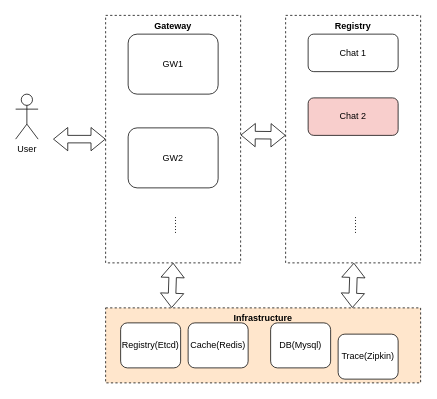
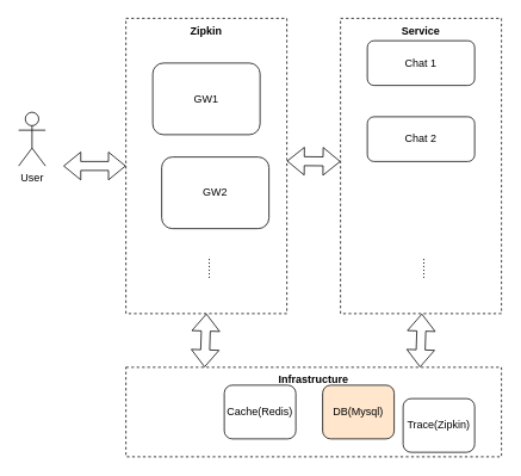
  <mxCell id="0" />
  <mxCell id="1" parent="0" />
- <mxCell id="2" value="Gateway" style="rounded=0;whiteSpace=wrap;html=1;fontStyle=1;horizontal=1;verticalAlign=top;dashed=1;" vertex="1" parent="1"><mxGeometry x="140" y="20" width="180" height="330" as="geometry" /></mxCell>
- <mxCell id="3" value="Registry" style="rounded=0;whiteSpace=wrap;html=1;fontStyle=1;horizontal=1;verticalAlign=top;dashed=1;" vertex="1" parent="1"><mxGeometry x="380" y="20" width="180" height="330" as="geometry" /></mxCell>
- <mxCell id="4" value="Infrastructure" style="rounded=0;whiteSpace=wrap;html=1;fontStyle=1;horizontal=1;verticalAlign=top;dashed=1;fillColor=#ffe6cc;" vertex="1" parent="1"><mxGeometry x="140" y="410" width="420" height="100" as="geometry" /></mxCell>
- <mxCell id="5" value="Registry(Etcd)" style="rounded=1;whiteSpace=wrap;html=1;" vertex="1" parent="1"><mxGeometry x="160" y="430" width="80" height="60" as="geometry" /></mxCell>
+ <mxCell id="2" value="Zipkin" style="rounded=0;whiteSpace=wrap;html=1;fontStyle=1;horizontal=1;verticalAlign=top;dashed=1;" vertex="1" parent="1"><mxGeometry x="140" y="20" width="180" height="330" as="geometry" /></mxCell>
+ <mxCell id="3" value="Service" style="rounded=0;whiteSpace=wrap;html=1;fontStyle=1;horizontal=1;verticalAlign=top;dashed=1;" vertex="1" parent="1"><mxGeometry x="380" y="20" width="180" height="330" as="geometry" /></mxCell>
+ <mxCell id="4" value="Infrastructure" style="rounded=0;whiteSpace=wrap;html=1;fontStyle=1;horizontal=1;verticalAlign=top;dashed=1;" vertex="1" parent="1"><mxGeometry x="140" y="410" width="420" height="100" as="geometry" /></mxCell>
  <mxCell id="6" value="Cache(Redis)" style="rounded=1;whiteSpace=wrap;html=1;" vertex="1" parent="1"><mxGeometry x="250" y="430" width="80" height="60" as="geometry" /></mxCell>
- <mxCell id="7" value="DB(Mysql)" style="rounded=1;whiteSpace=wrap;html=1;" vertex="1" parent="1"><mxGeometry x="360" y="430" width="80" height="60" as="geometry" /></mxCell>
- <mxCell id="8" value="GW1" style="rounded=1;whiteSpace=wrap;html=1;" vertex="1" parent="1"><mxGeometry x="170" y="45" width="120" height="80" as="geometry" /></mxCell>
- <mxCell id="9" value="GW2" style="rounded=1;whiteSpace=wrap;html=1;" vertex="1" parent="1"><mxGeometry x="170" y="170" width="120" height="80" as="geometry" /></mxCell>
+ <mxCell id="7" value="DB(Mysql)" style="rounded=1;whiteSpace=wrap;html=1;fillColor=#ffe6cc;" vertex="1" parent="1"><mxGeometry x="360" y="430" width="80" height="60" as="geometry" /></mxCell>
+ <mxCell id="8" value="GW1" style="rounded=1;whiteSpace=wrap;html=1;" vertex="1" parent="1"><mxGeometry x="170" y="70" width="120" height="80" as="geometry" /></mxCell>
+ <mxCell id="9" value="GW2" style="rounded=1;whiteSpace=wrap;html=1;" vertex="1" parent="1"><mxGeometry x="180" y="175" width="120" height="80" as="geometry" /></mxCell>
  <mxCell id="10" value="……" style="text;html=1;strokeColor=none;fillColor=none;align=center;verticalAlign=middle;whiteSpace=wrap;rounded=0;horizontal=0;" vertex="1" parent="1"><mxGeometry x="210" y="280" width="40" height="40" as="geometry" /></mxCell>
  <mxCell id="11" value="Chat 1" style="rounded=1;whiteSpace=wrap;html=1;" vertex="1" parent="1"><mxGeometry x="410" y="45" width="120" height="50" as="geometry" /></mxCell>
- <mxCell id="12" value="Chat 2" style="rounded=1;whiteSpace=wrap;html=1;fillColor=#f8cecc;" vertex="1" parent="1"><mxGeometry x="410" y="130" width="120" height="50" as="geometry" /></mxCell>
+ <mxCell id="12" value="Chat 2" style="rounded=1;whiteSpace=wrap;html=1;" vertex="1" parent="1"><mxGeometry x="410" y="130" width="120" height="50" as="geometry" /></mxCell>
  <mxCell id="13" value="……" style="text;html=1;strokeColor=none;fillColor=none;align=center;verticalAlign=middle;whiteSpace=wrap;rounded=0;horizontal=0;" vertex="1" parent="1"><mxGeometry x="450" y="280" width="40" height="40" as="geometry" /></mxCell>
  <mxCell id="14" value="" style="shape=flexArrow;endArrow=classic;startArrow=classic;html=1;entryX=0;entryY=0.5;entryDx=0;entryDy=0;" edge="1" parent="1" target="2"><mxGeometry width="50" height="50" relative="1" as="geometry"><mxPoint x="70" y="185" as="sourcePoint" /><mxPoint x="100" y="170" as="targetPoint" /></mxGeometry></mxCell>
  <mxCell id="15" value="" style="shape=flexArrow;endArrow=classic;startArrow=classic;html=1;" edge="1" parent="1"><mxGeometry width="50" height="50" relative="1" as="geometry"><mxPoint x="320" y="179.5" as="sourcePoint" /><mxPoint x="380" y="180" as="targetPoint" /></mxGeometry></mxCell>
  <mxCell id="16" value="" style="shape=flexArrow;endArrow=classic;startArrow=classic;html=1;exitX=0.5;exitY=1;exitDx=0;exitDy=0;" edge="1" parent="1" source="2"><mxGeometry width="50" height="50" relative="1" as="geometry"><mxPoint x="230" y="370" as="sourcePoint" /><mxPoint x="228" y="410" as="targetPoint" /></mxGeometry></mxCell>
  <mxCell id="17" value="" style="shape=flexArrow;endArrow=classic;startArrow=classic;html=1;exitX=0.5;exitY=1;exitDx=0;exitDy=0;" edge="1" parent="1"><mxGeometry width="50" height="50" relative="1" as="geometry"><mxPoint x="471" y="350" as="sourcePoint" /><mxPoint x="469" y="410" as="targetPoint" /></mxGeometry></mxCell>
  <mxCell id="18" value="User" style="shape=umlActor;verticalLabelPosition=bottom;verticalAlign=top;html=1;outlineConnect=0;" vertex="1" parent="1"><mxGeometry x="20" y="125" width="30" height="60" as="geometry" /></mxCell>
  <mxCell id="19" value="Trace(Zipkin)" style="rounded=1;whiteSpace=wrap;html=1;" vertex="1" parent="1"><mxGeometry x="450" y="445" width="80" height="60" as="geometry" /></mxCell>
